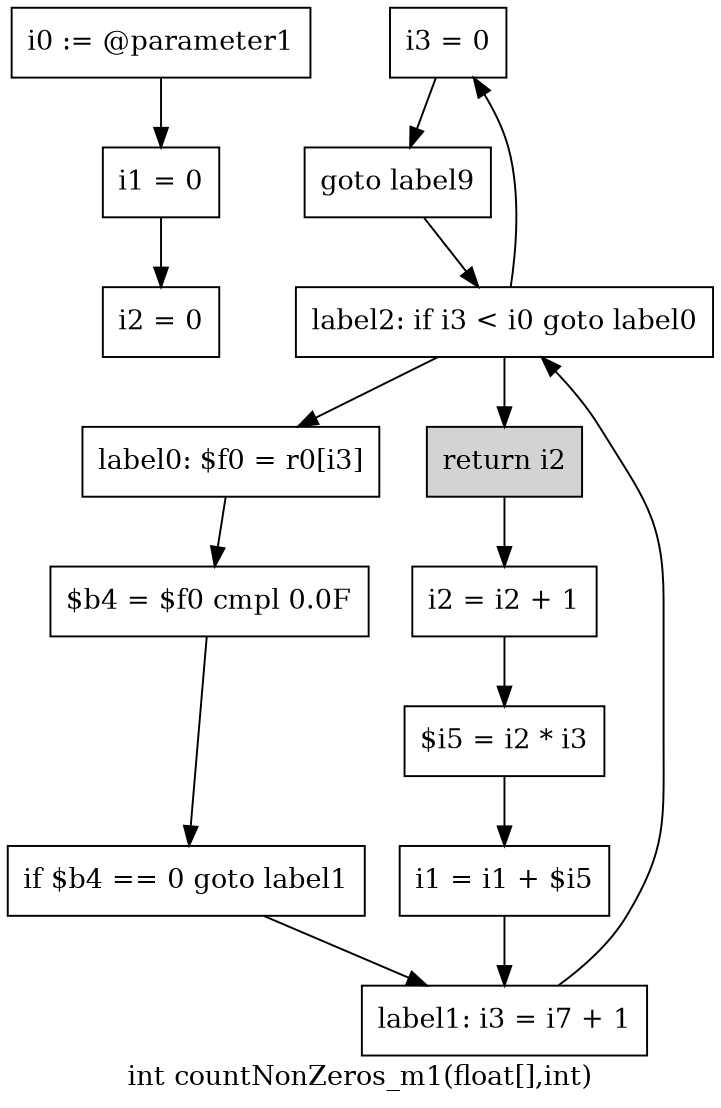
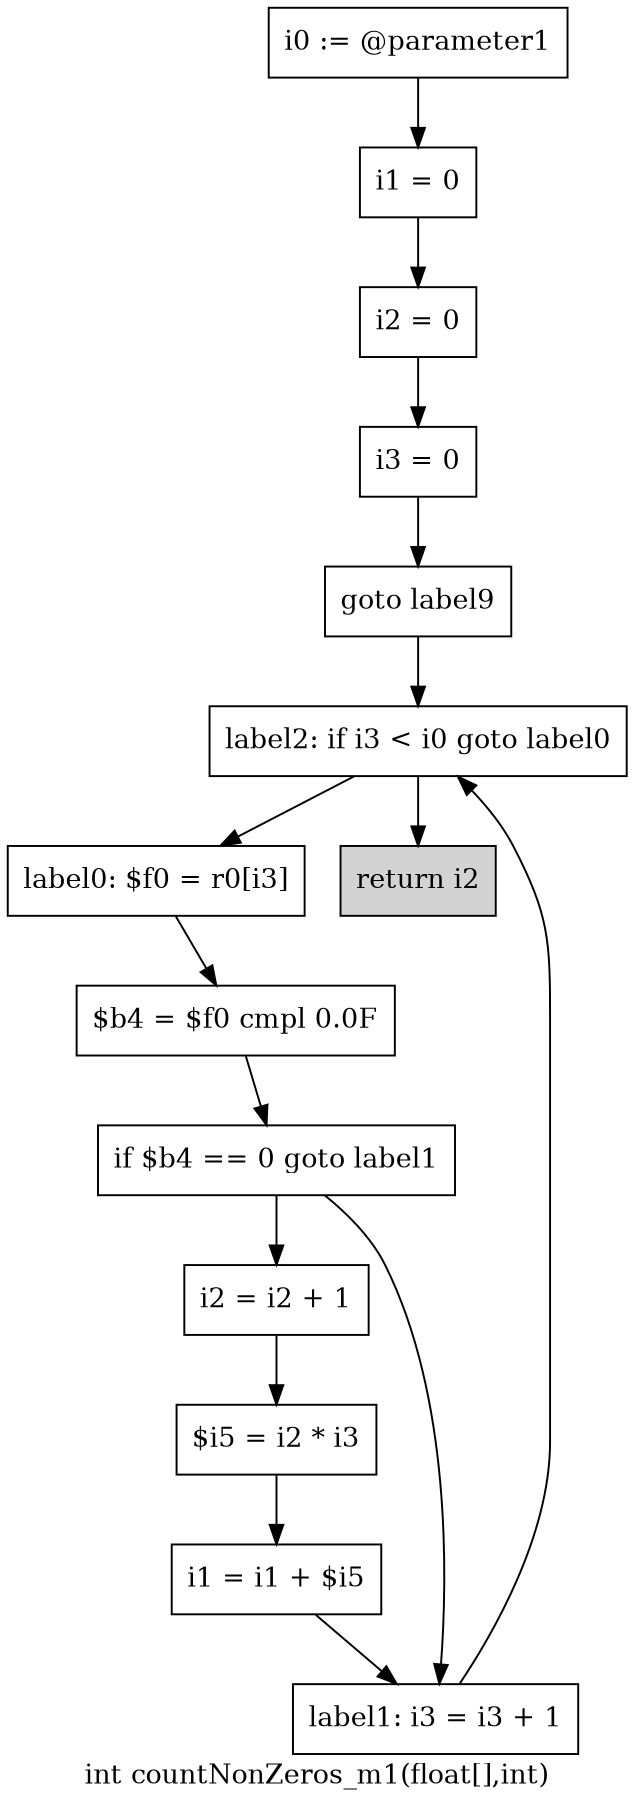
  digraph {
    label="int countNonZeros_m1(float[],int)"
    node [shape=box]
    n1 [label="i0 := @parameter1"]
    n2 [label="i1 = 0"]
    n3 [label="i2 = 0"]
    n4 [label="i3 = 0"]
    n5 [label="goto label9"]
    n6 [label="label2: if i3 < i0 goto label0"]
    n7 [label="label0: $f0 = r0[i3]"]
    n8 [fillcolor=lightgray label="return i2" style=filled]
    n9 [label="$b4 = $f0 cmpl 0.0F"]
    n10 [label="if $b4 == 0 goto label1"]
    n11 [label="i2 = i2 + 1"]
-   n12 [label="label1: i3 = i7 + 1"]
+   n12 [label="label1: i3 = i3 + 1"]
    n13 [label="$i5 = i2 * i3"]
    n14 [label="i1 = i1 + $i5"]
    n1 -> n2
    n2 -> n3
-   n6 -> n4
+   n3 -> n4
    n4 -> n5
    n5 -> n6
    n6 -> n7
    n6 -> n8
    n7 -> n9
    n9 -> n10
-   n8 -> n11
+   n10 -> n11
    n10 -> n12
    n11 -> n13
    n12 -> n6
    n13 -> n14
    n14 -> n12
  }
